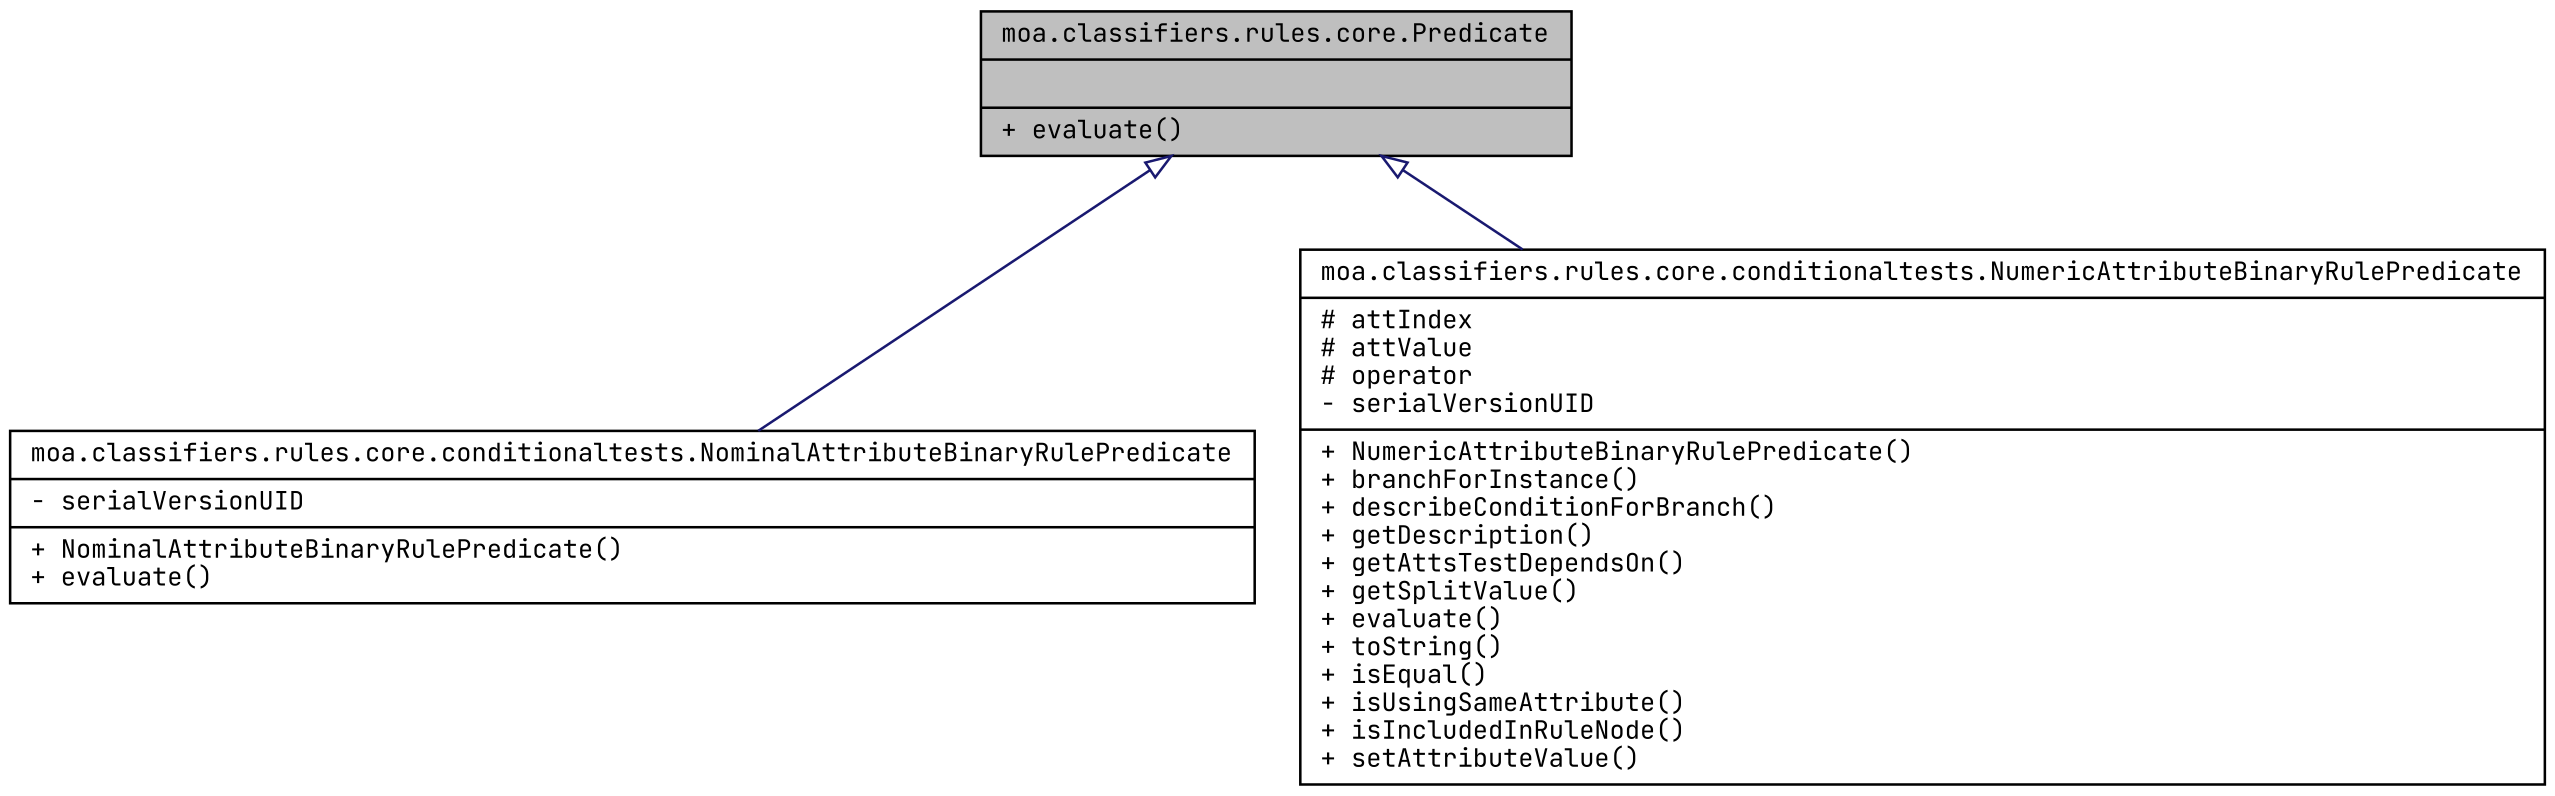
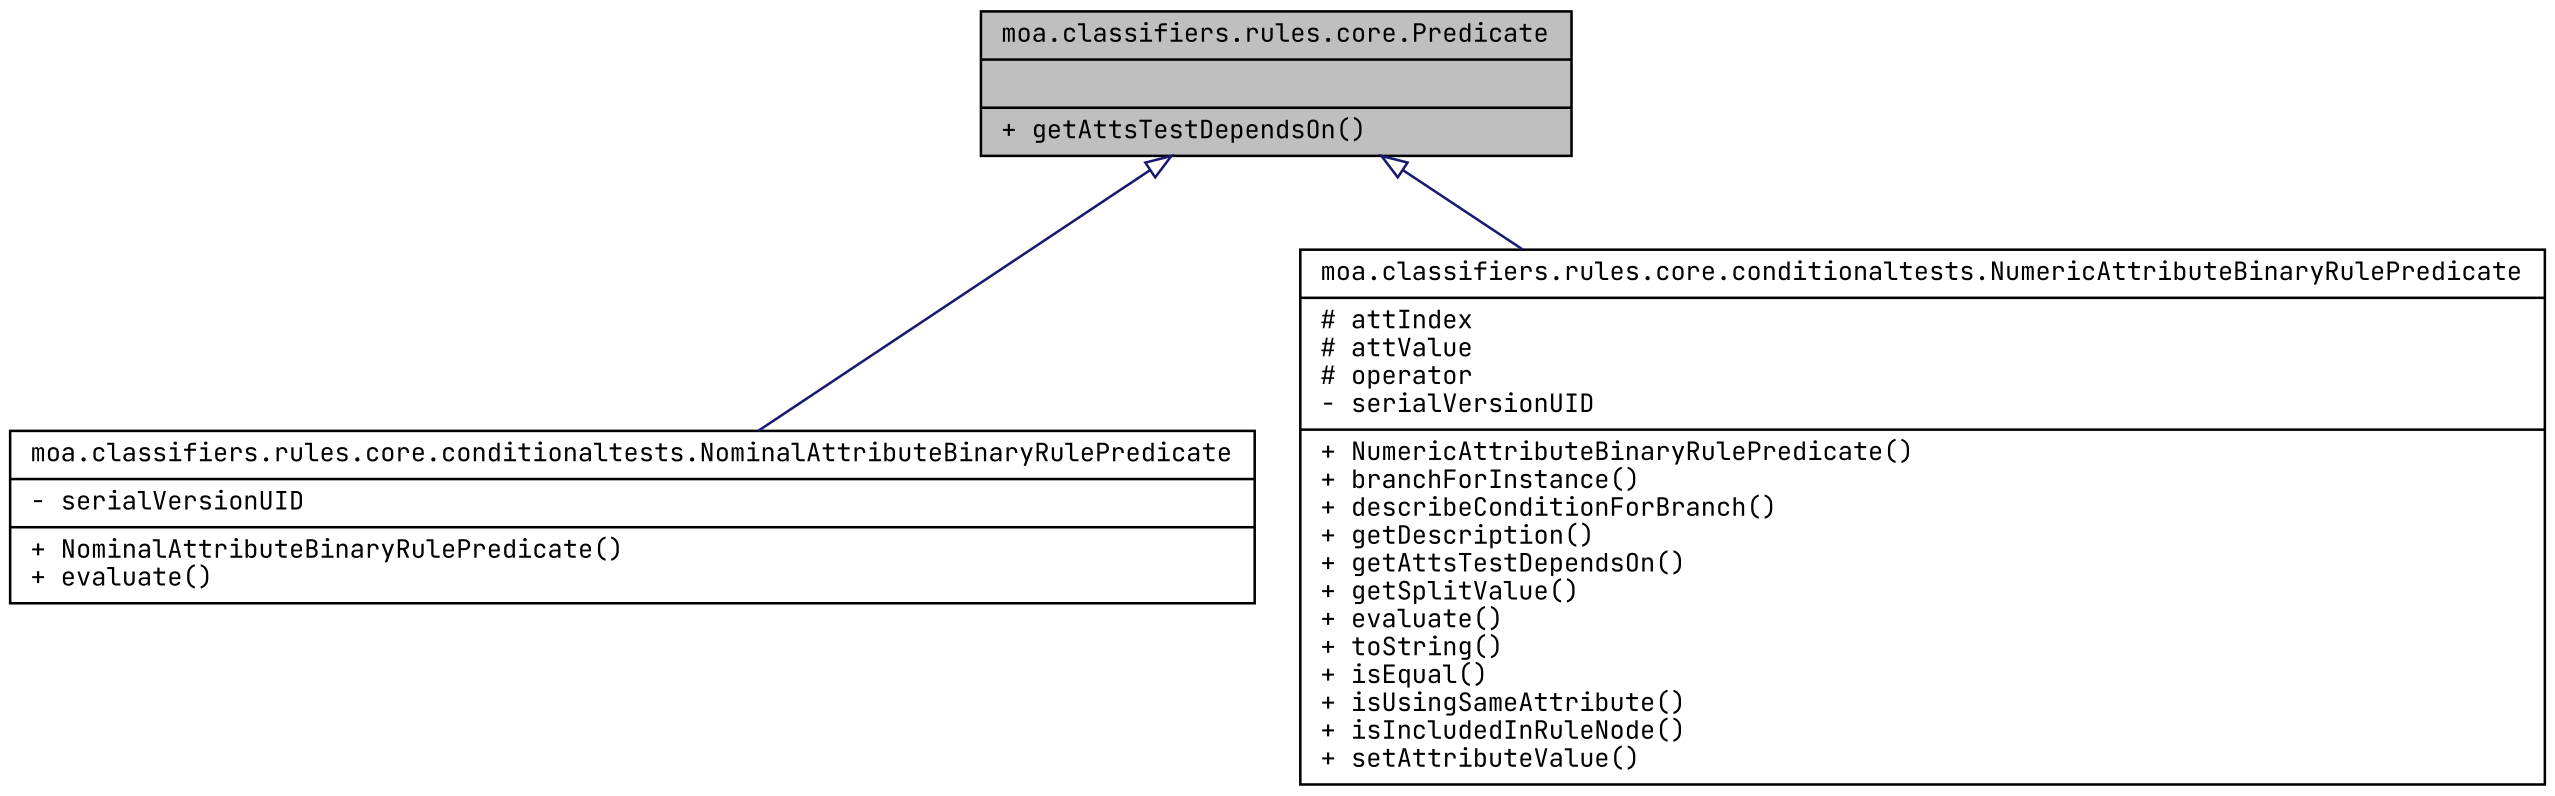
  digraph {
    fontname="JetBrains Mono"
    node [color=black fillcolor=white fontname="JetBrains Mono" fontsize=10 shape=record style=filled]
    edge [arrowtail=empty color=midnightblue dir=back fontname="JetBrains Mono" fontsize=10 labelfontname=Helvetica labelfontsize=10 style=solid]
-   n1 [fillcolor=grey75 fontcolor=black height=0.2 label="{moa.classifiers.rules.core.Predicate\n||+ evaluate()\l}" width=0.4]
+   n1 [fillcolor=grey75 fontcolor=black height=0.2 label="{moa.classifiers.rules.core.Predicate\n||+ getAttsTestDependsOn()\l}" width=0.4]
    n2 [height=0.2 label="{moa.classifiers.rules.core.conditionaltests.NominalAttributeBinaryRulePredicate\n|- serialVersionUID\l|+ NominalAttributeBinaryRulePredicate()\l+ evaluate()\l}" width=0.4]
    n3 [height=0.2 label="{moa.classifiers.rules.core.conditionaltests.NumericAttributeBinaryRulePredicate\n|# attIndex\l# attValue\l# operator\l- serialVersionUID\l|+ NumericAttributeBinaryRulePredicate()\l+ branchForInstance()\l+ describeConditionForBranch()\l+ getDescription()\l+ getAttsTestDependsOn()\l+ getSplitValue()\l+ evaluate()\l+ toString()\l+ isEqual()\l+ isUsingSameAttribute()\l+ isIncludedInRuleNode()\l+ setAttributeValue()\l}" width=0.4]
    n1 -> n2
    n1 -> n3
  }
